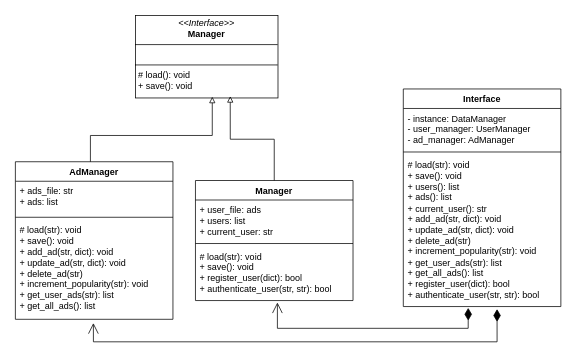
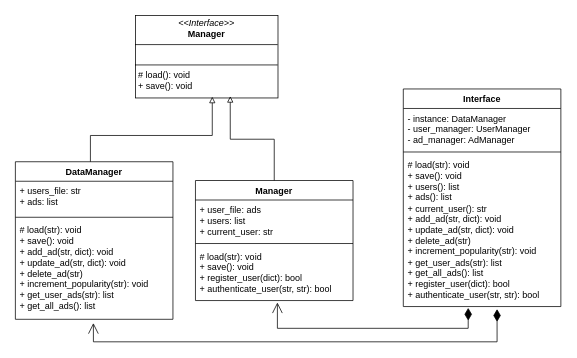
  <mxCell id="0" />
  <mxCell id="1" parent="0" />
  <mxCell id="2" value="&lt;p style=&quot;margin:0px;margin-top:4px;text-align:center;&quot;&gt;&lt;i&gt;&amp;lt;&amp;lt;Interface&amp;gt;&amp;gt;&lt;/i&gt;&lt;br&gt;&lt;b&gt;Manager&lt;/b&gt;&lt;/p&gt;&lt;hr size=&quot;1&quot; style=&quot;border-style:solid;&quot;&gt;&lt;p style=&quot;margin:0px;margin-left:4px;&quot;&gt;&lt;br&gt;&lt;/p&gt;&lt;hr size=&quot;1&quot; style=&quot;border-style:solid;&quot;&gt;&lt;p style=&quot;margin:0px;margin-left:4px;&quot;&gt;&lt;span style=&quot;background-color: transparent; color: light-dark(rgb(0, 0, 0), rgb(255, 255, 255));&quot;&gt;# load(): void&lt;/span&gt;&lt;/p&gt;&lt;p style=&quot;margin:0px;margin-left:4px;&quot;&gt;+ save(): void&lt;/p&gt;&lt;p style=&quot;margin:0px;margin-left:4px;&quot;&gt;&lt;br&gt;&lt;/p&gt;" style="verticalAlign=top;align=left;overflow=fill;html=1;whiteSpace=wrap;" vertex="1" parent="1"><mxGeometry x="180" y="20" width="190" height="110" as="geometry" /></mxCell>
- <mxCell id="3" value="AdManager" style="swimlane;fontStyle=1;align=center;verticalAlign=top;childLayout=stackLayout;horizontal=1;startSize=26;horizontalStack=0;resizeParent=1;resizeParentMax=0;resizeLast=0;collapsible=1;marginBottom=0;whiteSpace=wrap;html=1;" vertex="1" parent="1"><mxGeometry x="20" y="215" width="210" height="210" as="geometry" /></mxCell>
- <mxCell id="4" value="+ ads_file: str&lt;div&gt;+ ads: list&lt;/div&gt;" style="text;strokeColor=none;fillColor=none;align=left;verticalAlign=top;spacingLeft=4;spacingRight=4;overflow=hidden;rotatable=0;points=[[0,0.5],[1,0.5]];portConstraint=eastwest;whiteSpace=wrap;html=1;" vertex="1" parent="3"><mxGeometry y="26" width="210" height="44" as="geometry" /></mxCell>
+ <mxCell id="3" value="DataManager" style="swimlane;fontStyle=1;align=center;verticalAlign=top;childLayout=stackLayout;horizontal=1;startSize=26;horizontalStack=0;resizeParent=1;resizeParentMax=0;resizeLast=0;collapsible=1;marginBottom=0;whiteSpace=wrap;html=1;" vertex="1" parent="1"><mxGeometry x="20" y="215" width="210" height="210" as="geometry" /></mxCell>
+ <mxCell id="4" value="+ users_file: str&lt;div&gt;+ ads: list&lt;/div&gt;" style="text;strokeColor=none;fillColor=none;align=left;verticalAlign=top;spacingLeft=4;spacingRight=4;overflow=hidden;rotatable=0;points=[[0,0.5],[1,0.5]];portConstraint=eastwest;whiteSpace=wrap;html=1;" vertex="1" parent="3"><mxGeometry y="26" width="210" height="44" as="geometry" /></mxCell>
  <mxCell id="5" value="" style="line;strokeWidth=1;fillColor=none;align=left;verticalAlign=middle;spacingTop=-1;spacingLeft=3;spacingRight=3;rotatable=0;labelPosition=right;points=[];portConstraint=eastwest;strokeColor=inherit;" vertex="1" parent="3"><mxGeometry y="70" width="210" height="8" as="geometry" /></mxCell>
  <mxCell id="6" value="# load(str): void&lt;div&gt;+ save(): void&lt;div&gt;+ add_ad(str, dict): void&lt;/div&gt;&lt;div&gt;+ update_ad(str, dict): void&amp;nbsp;&lt;/div&gt;&lt;/div&gt;&lt;div&gt;+ delete_ad(str)&lt;/div&gt;&lt;div&gt;+ increment_popularity(str): void&lt;/div&gt;&lt;div&gt;+ get_user_ads(str): list&lt;/div&gt;&lt;div&gt;+ get_all_ads(): list&lt;/div&gt;" style="text;strokeColor=none;fillColor=none;align=left;verticalAlign=top;spacingLeft=4;spacingRight=4;overflow=hidden;rotatable=0;points=[[0,0.5],[1,0.5]];portConstraint=eastwest;whiteSpace=wrap;html=1;" vertex="1" parent="3"><mxGeometry y="78" width="210" height="132" as="geometry" /></mxCell>
  <mxCell id="7" value="Manager" style="swimlane;fontStyle=1;align=center;verticalAlign=top;childLayout=stackLayout;horizontal=1;startSize=26;horizontalStack=0;resizeParent=1;resizeParentMax=0;resizeLast=0;collapsible=1;marginBottom=0;whiteSpace=wrap;html=1;" vertex="1" parent="1"><mxGeometry x="260" y="240" width="210" height="160" as="geometry"><mxRectangle x="415" y="224" width="110" height="30" as="alternateBounds" /></mxGeometry></mxCell>
  <mxCell id="8" value="+ user_file: ads&lt;div&gt;+ users: list&lt;/div&gt;&lt;div&gt;+ current_user: str&lt;/div&gt;" style="text;strokeColor=none;fillColor=none;align=left;verticalAlign=top;spacingLeft=4;spacingRight=4;overflow=hidden;rotatable=0;points=[[0,0.5],[1,0.5]];portConstraint=eastwest;whiteSpace=wrap;html=1;" vertex="1" parent="7"><mxGeometry y="26" width="210" height="54" as="geometry" /></mxCell>
  <mxCell id="9" value="" style="line;strokeWidth=1;fillColor=none;align=left;verticalAlign=middle;spacingTop=-1;spacingLeft=3;spacingRight=3;rotatable=0;labelPosition=right;points=[];portConstraint=eastwest;strokeColor=inherit;" vertex="1" parent="7"><mxGeometry y="80" width="210" height="8" as="geometry" /></mxCell>
  <mxCell id="10" value="# load(str): void&lt;div&gt;+ save(): void&lt;div&gt;+ register_user(dict): bool&lt;/div&gt;&lt;/div&gt;&lt;div&gt;+ authenticate_user(str, str): bool&lt;/div&gt;" style="text;strokeColor=none;fillColor=none;align=left;verticalAlign=top;spacingLeft=4;spacingRight=4;overflow=hidden;rotatable=0;points=[[0,0.5],[1,0.5]];portConstraint=eastwest;whiteSpace=wrap;html=1;" vertex="1" parent="7"><mxGeometry y="88" width="210" height="72" as="geometry" /></mxCell>
  <mxCell id="11" style="edgeStyle=orthogonalEdgeStyle;rounded=0;orthogonalLoop=1;jettySize=auto;html=1;entryX=0.539;entryY=0.985;entryDx=0;entryDy=0;entryPerimeter=0;endArrow=block;endFill=0;" edge="1" parent="1" source="3" target="2"><mxGeometry relative="1" as="geometry"><Array as="points"><mxPoint x="120" y="180" /><mxPoint x="282" y="180" /></Array></mxGeometry></mxCell>
  <mxCell id="12" style="edgeStyle=orthogonalEdgeStyle;rounded=0;orthogonalLoop=1;jettySize=auto;html=1;entryX=0.665;entryY=0.978;entryDx=0;entryDy=0;entryPerimeter=0;endArrow=block;endFill=0;" edge="1" parent="1" source="7" target="2"><mxGeometry relative="1" as="geometry" /></mxCell>
  <mxCell id="13" value="Interface" style="swimlane;fontStyle=1;align=center;verticalAlign=top;childLayout=stackLayout;horizontal=1;startSize=26;horizontalStack=0;resizeParent=1;resizeParentMax=0;resizeLast=0;collapsible=1;marginBottom=0;whiteSpace=wrap;html=1;" vertex="1" parent="1"><mxGeometry x="537" y="118" width="210" height="290" as="geometry" /></mxCell>
  <mxCell id="14" value="- instance: DataManager&lt;div&gt;- user_manager: UserManager&lt;/div&gt;&lt;div&gt;- ad_manager: AdManager&lt;/div&gt;" style="text;strokeColor=none;fillColor=none;align=left;verticalAlign=top;spacingLeft=4;spacingRight=4;overflow=hidden;rotatable=0;points=[[0,0.5],[1,0.5]];portConstraint=eastwest;whiteSpace=wrap;html=1;" vertex="1" parent="13"><mxGeometry y="26" width="210" height="54" as="geometry" /></mxCell>
  <mxCell id="15" value="" style="line;strokeWidth=1;fillColor=none;align=left;verticalAlign=middle;spacingTop=-1;spacingLeft=3;spacingRight=3;rotatable=0;labelPosition=right;points=[];portConstraint=eastwest;strokeColor=inherit;" vertex="1" parent="13"><mxGeometry y="80" width="210" height="8" as="geometry" /></mxCell>
  <mxCell id="16" value="# load(str): void&lt;div&gt;+ save(): void&lt;/div&gt;&lt;div&gt;+ users(): list&lt;/div&gt;&lt;div&gt;+ ads(): list&lt;/div&gt;&lt;div&gt;+ current_user(): str&lt;br&gt;&lt;div&gt;+ add_ad(str, dict): void&lt;/div&gt;&lt;div&gt;+ update_ad(str, dict): void&amp;nbsp;&lt;/div&gt;&lt;/div&gt;&lt;div&gt;+ delete_ad(str)&lt;/div&gt;&lt;div&gt;+ increment_popularity(str): void&lt;/div&gt;&lt;div&gt;+ get_user_ads(str): list&lt;/div&gt;&lt;div&gt;+ get_all_ads(): list&lt;/div&gt;&lt;div&gt;&lt;div&gt;+ register_user(dict): bool&lt;/div&gt;&lt;div&gt;+ authenticate_user(str, str): bool&lt;/div&gt;&lt;/div&gt;" style="text;strokeColor=none;fillColor=none;align=left;verticalAlign=top;spacingLeft=4;spacingRight=4;overflow=hidden;rotatable=0;points=[[0,0.5],[1,0.5]];portConstraint=eastwest;whiteSpace=wrap;html=1;" vertex="1" parent="13"><mxGeometry y="88" width="210" height="202" as="geometry" /></mxCell>
  <mxCell id="17" value="" style="endArrow=open;html=1;endSize=12;startArrow=diamondThin;startSize=14;startFill=1;edgeStyle=orthogonalEdgeStyle;align=left;verticalAlign=bottom;rounded=0;exitX=0.412;exitY=1.009;exitDx=0;exitDy=0;exitPerimeter=0;entryX=0.52;entryY=1.036;entryDx=0;entryDy=0;entryPerimeter=0;" edge="1" parent="1" source="16" target="10"><mxGeometry x="-1" y="15" relative="1" as="geometry"><mxPoint x="322" y="266" as="sourcePoint" /><mxPoint x="482" y="266" as="targetPoint" /><Array as="points"><mxPoint x="624" y="437" /><mxPoint x="369" y="437" /></Array><mxPoint x="-5" y="-11" as="offset" /></mxGeometry></mxCell>
  <mxCell id="18" value="" style="endArrow=open;html=1;endSize=12;startArrow=diamondThin;startSize=14;startFill=1;edgeStyle=orthogonalEdgeStyle;align=left;verticalAlign=bottom;rounded=0;exitX=0.595;exitY=1.017;exitDx=0;exitDy=0;exitPerimeter=0;entryX=0.495;entryY=1.038;entryDx=0;entryDy=0;entryPerimeter=0;" edge="1" parent="1" source="16" target="6"><mxGeometry x="-1" y="3" relative="1" as="geometry"><mxPoint x="322" y="266" as="sourcePoint" /><mxPoint x="482" y="266" as="targetPoint" /><Array as="points"><mxPoint x="662" y="455" /><mxPoint x="124" y="455" /></Array></mxGeometry></mxCell>
